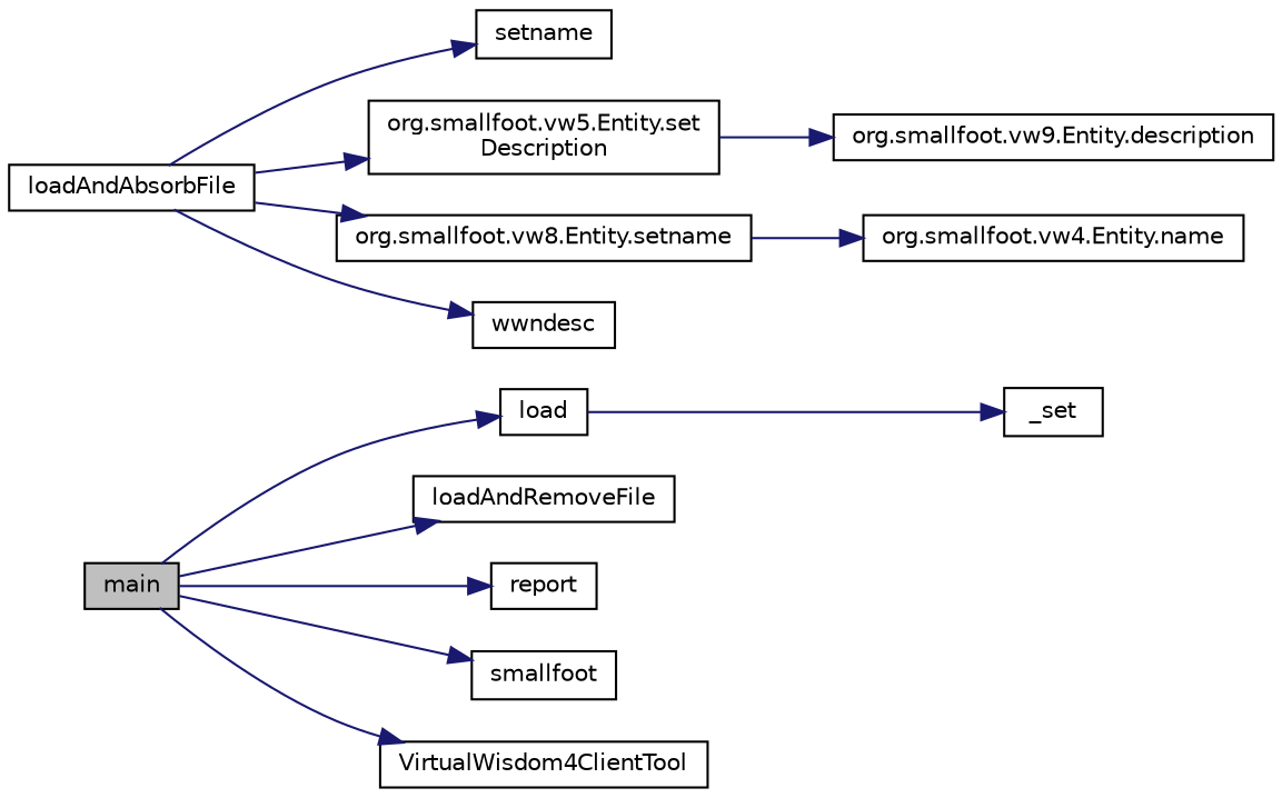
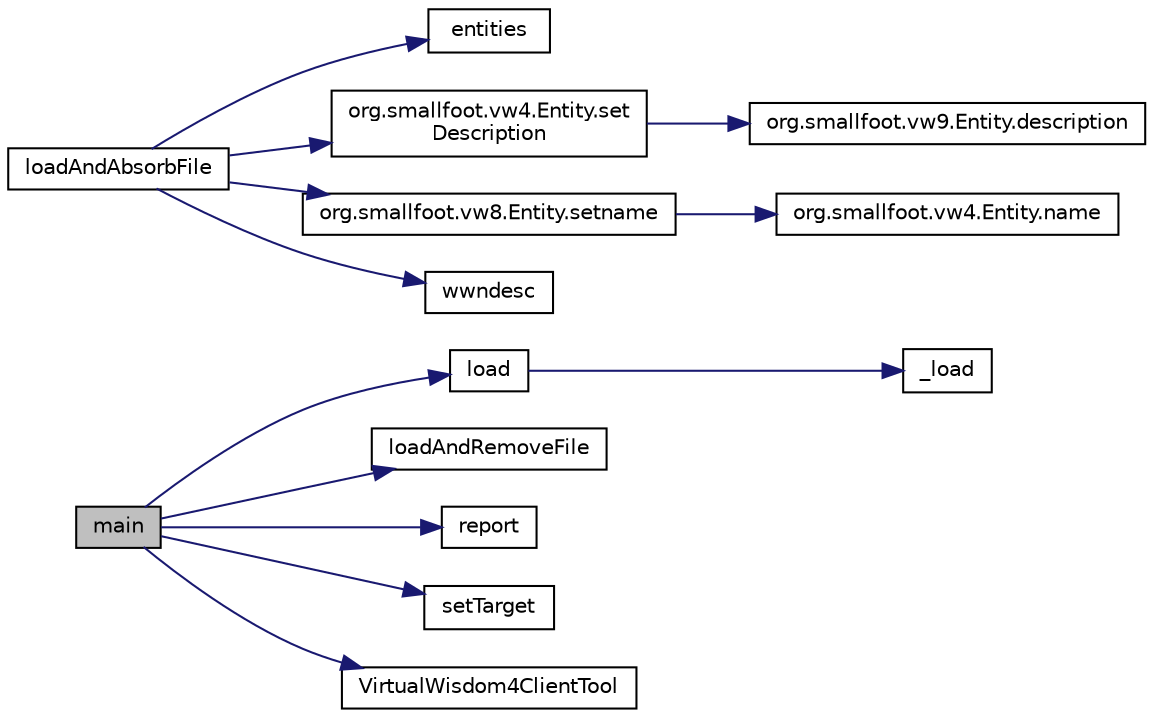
  digraph {
    rankdir=LR
    node [color=black fillcolor=white fontname=Helvetica fontsize=10 shape=record style=filled]
    edge [color=midnightblue fontname=Helvetica fontsize=10 labelfontname=Helvetica labelfontsize=10 style=solid]
    n1 [fillcolor=grey75 fontcolor=black height=0.2 label=main width=0.4]
    n2 [height=0.2 label=load width=0.4]
    n3 [height=0.2 label=loadAndRemoveFile width=0.4]
    n4 [height=0.2 label=report width=0.4]
-   n5 [height=0.2 label=smallfoot width=0.4]
+   n5 [height=0.2 label=setTarget width=0.4]
    n6 [height=0.2 label=VirtualWisdom4ClientTool width=0.4]
-   n7 [height=0.2 label=_set width=0.4]
+   n7 [height=0.2 label=_load width=0.4]
    n8 [height=0.2 label=loadAndAbsorbFile width=0.4]
-   n9 [height=0.2 label=setname width=0.4]
-   n10 [height=0.2 label="org.smallfoot.vw5.Entity.set\lDescription" width=0.4]
+   n9 [height=0.2 label=entities width=0.4]
+   n10 [height=0.2 label="org.smallfoot.vw4.Entity.set\lDescription" width=0.4]
    n11 [height=0.2 label="org.smallfoot.vw8.Entity.setname" width=0.4]
    n12 [height=0.2 label=wwndesc width=0.4]
    n13 [height=0.2 label="org.smallfoot.vw9.Entity.description" width=0.4]
    n14 [height=0.2 label="org.smallfoot.vw4.Entity.name" width=0.4]
    n1 -> n2
    n1 -> n3
    n1 -> n4
    n1 -> n5
    n1 -> n6
    n2 -> n7
    n8 -> n9
    n8 -> n10
    n8 -> n11
    n8 -> n12
    n10 -> n13
    n11 -> n14
  }
